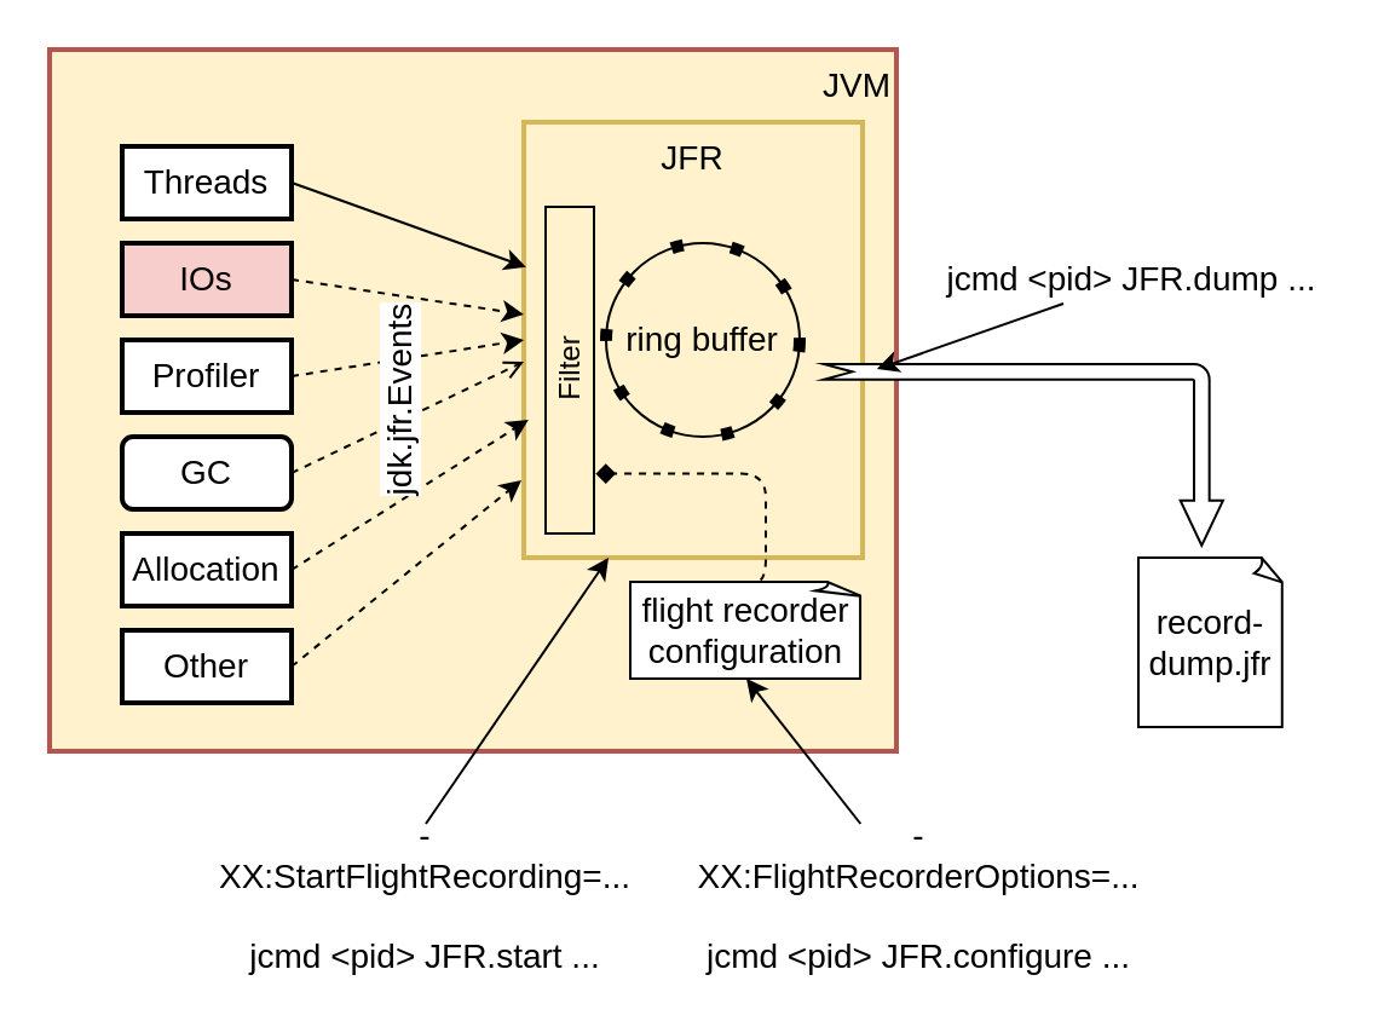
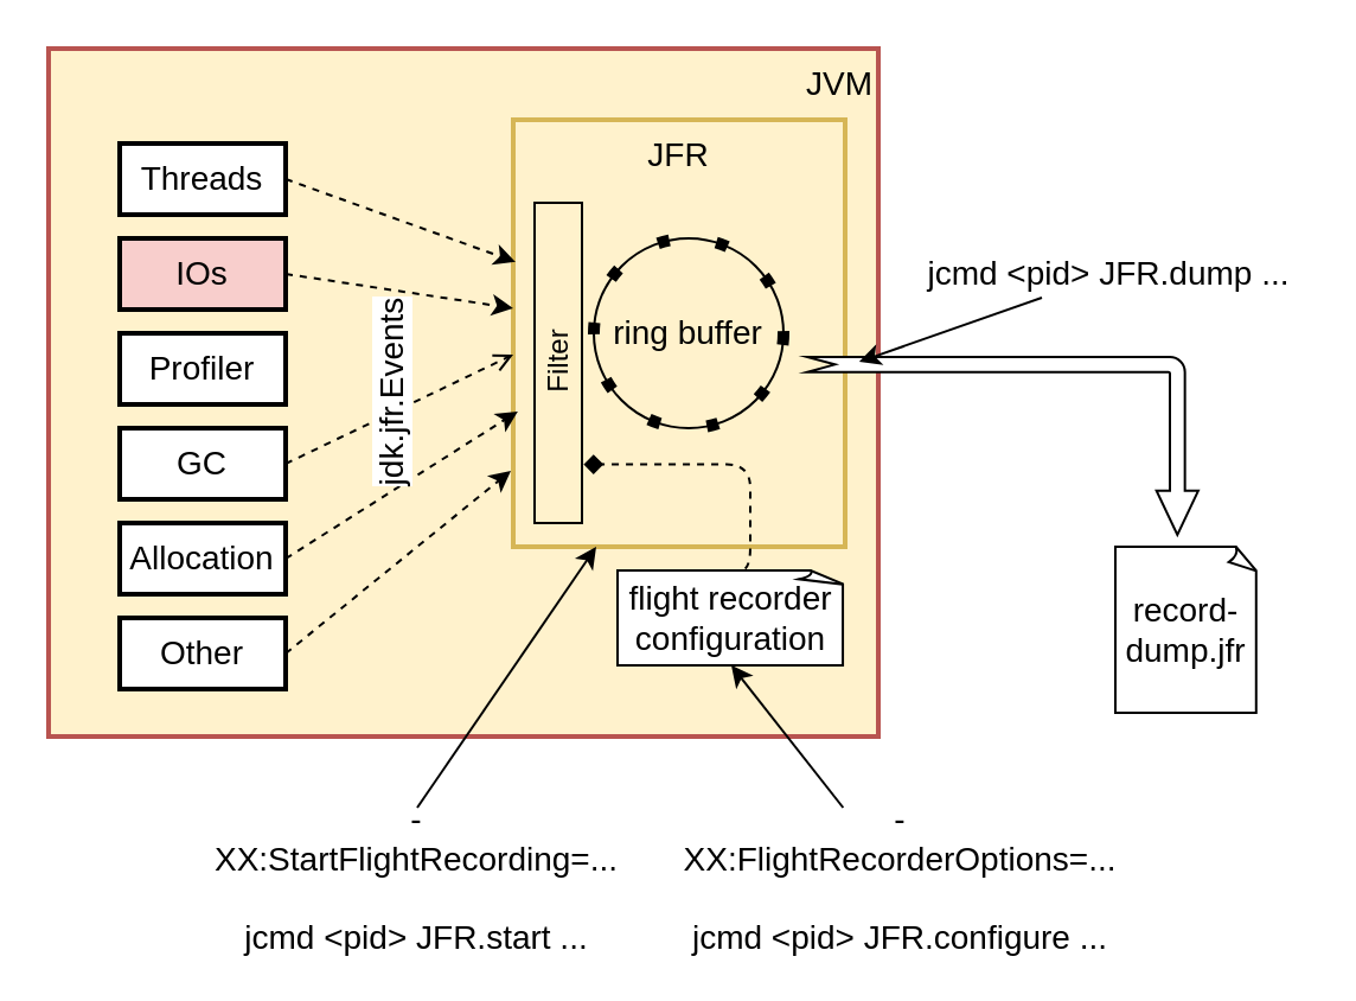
  <mxCell id="0" />
  <mxCell id="1" parent="0" />
  <mxCell id="2" value="&lt;div style=&quot;font-size: 14px;&quot; align=&quot;right&quot;&gt;JVM&lt;/div&gt;" style="rounded=0;whiteSpace=wrap;html=1;align=right;verticalAlign=top;horizontal=1;strokeWidth=2;strokeColor=#b85450;fillColor=#fff2cc;fontSize=14;" parent="1" vertex="1"><mxGeometry x="20" y="20" width="350" height="290" as="geometry" /></mxCell>
  <mxCell id="3" value="JFR" style="rounded=0;whiteSpace=wrap;html=1;fillColor=#fff2cc;strokeColor=#d6b656;verticalAlign=top;fontSize=14;strokeWidth=2;" parent="1" vertex="1"><mxGeometry x="216" y="50" width="140" height="180" as="geometry" /></mxCell>
- <mxCell id="4" style="rounded=0;orthogonalLoop=1;jettySize=auto;html=1;exitX=1;exitY=0.5;exitDx=0;exitDy=0;entryX=0.007;entryY=0.333;entryDx=0;entryDy=0;entryPerimeter=0;dashed=0;" parent="1" source="5" target="3" edge="1"><mxGeometry relative="1" as="geometry" /></mxCell>
+ <mxCell id="4" style="rounded=0;orthogonalLoop=1;jettySize=auto;html=1;exitX=1;exitY=0.5;exitDx=0;exitDy=0;entryX=0.007;entryY=0.333;entryDx=0;entryDy=0;entryPerimeter=0;dashed=1;" parent="1" source="5" target="3" edge="1"><mxGeometry relative="1" as="geometry" /></mxCell>
  <mxCell id="5" value="Threads" style="rounded=0;whiteSpace=wrap;html=1;fontSize=14;strokeWidth=2;" parent="1" vertex="1"><mxGeometry x="50" y="60" width="70" height="30" as="geometry" /></mxCell>
  <mxCell id="6" style="edgeStyle=none;rounded=0;orthogonalLoop=1;jettySize=auto;html=1;exitX=1;exitY=0.5;exitDx=0;exitDy=0;dashed=1;" parent="1" source="7" target="3" edge="1"><mxGeometry relative="1" as="geometry" /></mxCell>
  <mxCell id="7" value="IOs" style="rounded=0;whiteSpace=wrap;html=1;fontSize=14;strokeWidth=2;fillColor=#f8cecc;" parent="1" vertex="1"><mxGeometry x="50" y="100" width="70" height="30" as="geometry" /></mxCell>
- <mxCell id="8" style="edgeStyle=none;rounded=0;orthogonalLoop=1;jettySize=auto;html=1;exitX=1;exitY=0.5;exitDx=0;exitDy=0;entryX=0;entryY=0.5;entryDx=0;entryDy=0;dashed=1;" parent="1" source="9" target="3" edge="1"><mxGeometry relative="1" as="geometry" /></mxCell>
  <mxCell id="9" value="Profiler" style="rounded=0;whiteSpace=wrap;html=1;fontSize=14;strokeWidth=2;" parent="1" vertex="1"><mxGeometry x="50" y="140" width="70" height="30" as="geometry" /></mxCell>
  <mxCell id="10" style="edgeStyle=none;rounded=0;orthogonalLoop=1;jettySize=auto;html=1;exitX=1;exitY=0.5;exitDx=0;exitDy=0;entryX=0;entryY=0.55;entryDx=0;entryDy=0;entryPerimeter=0;dashed=1;endArrow=open;" parent="1" source="11" target="3" edge="1"><mxGeometry relative="1" as="geometry" /></mxCell>
- <mxCell id="11" value="GC" style="whiteSpace=wrap;html=1;fontSize=14;strokeWidth=2;rounded=1;" parent="1" vertex="1"><mxGeometry x="50" y="180" width="70" height="30" as="geometry" /></mxCell>
+ <mxCell id="11" value="GC" style="rounded=0;whiteSpace=wrap;html=1;fontSize=14;strokeWidth=2;" parent="1" vertex="1"><mxGeometry x="50" y="180" width="70" height="30" as="geometry" /></mxCell>
  <mxCell id="12" value="Allocation" style="rounded=0;whiteSpace=wrap;html=1;fontSize=14;strokeWidth=2;" parent="1" vertex="1"><mxGeometry x="50" y="220" width="70" height="30" as="geometry" /></mxCell>
  <mxCell id="13" value="Other" style="rounded=0;whiteSpace=wrap;html=1;fontSize=14;strokeWidth=2;" parent="1" vertex="1"><mxGeometry x="50" y="260" width="70" height="30" as="geometry" /></mxCell>
  <mxCell id="14" value="" style="endArrow=classic;html=1;exitX=1;exitY=0.5;exitDx=0;exitDy=0;entryX=0.014;entryY=0.683;entryDx=0;entryDy=0;entryPerimeter=0;dashed=1;" parent="1" source="12" target="3" edge="1"><mxGeometry width="50" height="50" relative="1" as="geometry"><mxPoint x="160" y="240" as="sourcePoint" /><mxPoint x="210" y="190" as="targetPoint" /></mxGeometry></mxCell>
  <mxCell id="15" value="" style="endArrow=classic;html=1;exitX=1;exitY=0.5;exitDx=0;exitDy=0;entryX=-0.007;entryY=0.822;entryDx=0;entryDy=0;entryPerimeter=0;dashed=1;" parent="1" source="13" target="3" edge="1"><mxGeometry width="50" height="50" relative="1" as="geometry"><mxPoint x="280" y="220" as="sourcePoint" /><mxPoint x="330" y="170" as="targetPoint" /></mxGeometry></mxCell>
  <mxCell id="16" value="" style="group;fontSize=12;" parent="1" vertex="1" connectable="0"><mxGeometry x="250" y="100" width="80" height="80" as="geometry" /></mxCell>
  <mxCell id="17" value="" style="ellipse;whiteSpace=wrap;html=1;aspect=fixed;dashed=1;fixDash=0;autosize=0;container=0;backgroundOutline=0;portConstraintRotation=0;fillColor=none;perimeterSpacing=0;strokeWidth=5;dashPattern=1 4;" parent="16" vertex="1"><mxGeometry width="80" height="80" as="geometry" /></mxCell>
  <mxCell id="18" value="&lt;font style=&quot;font-size: 14px&quot;&gt;ring buffer&lt;/font&gt;" style="ellipse;whiteSpace=wrap;html=1;aspect=fixed;strokeWidth=1;fillColor=none;" parent="16" vertex="1"><mxGeometry width="80" height="80" as="geometry" /></mxCell>
  <mxCell id="19" value="record-dump.jfr" style="whiteSpace=wrap;html=1;shape=mxgraph.basic.document;strokeWidth=1;fontSize=14;" parent="1" vertex="1"><mxGeometry x="470" y="230" width="60" height="70" as="geometry" /></mxCell>
  <mxCell id="20" value="jcmd &amp;lt;pid&amp;gt; JFR.dump ..." style="text;html=1;strokeColor=none;fillColor=none;align=center;verticalAlign=middle;whiteSpace=wrap;rounded=0;fontSize=14;" parent="1" vertex="1"><mxGeometry x="385" y="105" width="165" height="20" as="geometry" /></mxCell>
  <mxCell id="21" value="" style="html=1;shadow=0;dashed=0;align=center;verticalAlign=middle;shape=mxgraph.arrows2.bendArrow;dy=3.17;dx=18.67;notch=11.67;arrowHead=17.67;rounded=1;strokeWidth=1;rotation=90;" parent="1" vertex="1"><mxGeometry x="385" y="105" width="75" height="165" as="geometry" /></mxCell>
  <mxCell id="22" value="&lt;div&gt;-XX:StartFlightRecording=...&lt;/div&gt;&lt;div&gt;&lt;br&gt;&lt;/div&gt;&lt;div&gt;jcmd &amp;lt;pid&amp;gt; JFR.start ...&lt;/div&gt;" style="text;html=1;strokeColor=none;fillColor=none;align=center;verticalAlign=middle;whiteSpace=wrap;rounded=0;fontSize=14;" parent="1" vertex="1"><mxGeometry x="88" y="340" width="175" height="60" as="geometry" /></mxCell>
  <mxCell id="23" value="&lt;div style=&quot;font-size: 14px;&quot;&gt;jdk.jfr.Events&lt;/div&gt;" style="text;html=1;strokeColor=none;fillColor=none;align=center;verticalAlign=middle;whiteSpace=wrap;rounded=0;rotation=-90;fontSize=14;labelBackgroundColor=#ffffff;" parent="1" vertex="1"><mxGeometry x="105" y="155" width="120" height="20" as="geometry" /></mxCell>
  <mxCell id="24" value="Filter" style="rounded=0;whiteSpace=wrap;html=1;strokeWidth=1;fillColor=none;horizontal=0;" parent="1" vertex="1"><mxGeometry x="225" y="85" width="20" height="135" as="geometry" /></mxCell>
  <mxCell id="25" value="flight recorder configuration" style="whiteSpace=wrap;html=1;shape=mxgraph.basic.document;strokeWidth=1;fontSize=14;" parent="1" vertex="1"><mxGeometry x="260" y="240" width="96" height="40" as="geometry" /></mxCell>
  <mxCell id="26" value="" style="edgeStyle=segmentEdgeStyle;endArrow=diamond;html=1;exitX=0.5;exitY=0;exitDx=0;exitDy=0;exitPerimeter=0;entryX=1.033;entryY=0.817;entryDx=0;entryDy=0;entryPerimeter=0;dashed=1;" parent="1" source="25" target="24" edge="1"><mxGeometry width="50" height="50" relative="1" as="geometry"><mxPoint x="140" y="240" as="sourcePoint" /><mxPoint x="190" y="190" as="targetPoint" /><Array as="points"><mxPoint x="316" y="195" /></Array></mxGeometry></mxCell>
  <mxCell id="27" style="rounded=0;orthogonalLoop=1;jettySize=auto;html=1;entryX=0.5;entryY=1;entryDx=0;entryDy=0;entryPerimeter=0;" parent="1" source="28" target="25" edge="1"><mxGeometry relative="1" as="geometry" /></mxCell>
  <mxCell id="28" value="&lt;div&gt;-XX:FlightRecorderOptions=...&lt;/div&gt;&lt;div&gt;&lt;br&gt;&lt;/div&gt;jcmd &amp;lt;pid&amp;gt; JFR.configure ..." style="text;html=1;strokeColor=none;fillColor=none;align=center;verticalAlign=middle;whiteSpace=wrap;rounded=0;fontSize=14;" parent="1" vertex="1"><mxGeometry x="287.5" y="340" width="182.5" height="60" as="geometry" /></mxCell>
  <mxCell id="29" value="" style="endArrow=classic;html=1;exitX=0.5;exitY=0;exitDx=0;exitDy=0;entryX=0.25;entryY=1;entryDx=0;entryDy=0;" parent="1" source="22" target="3" edge="1"><mxGeometry width="50" height="50" relative="1" as="geometry"><mxPoint x="240" y="420" as="sourcePoint" /><mxPoint x="290" y="370" as="targetPoint" /></mxGeometry></mxCell>
  <mxCell id="30" style="edgeStyle=none;rounded=0;orthogonalLoop=1;jettySize=auto;html=1;entryX=0.027;entryY=0.867;entryDx=0;entryDy=0;entryPerimeter=0;" parent="1" source="20" target="21" edge="1"><mxGeometry relative="1" as="geometry" /></mxCell>
